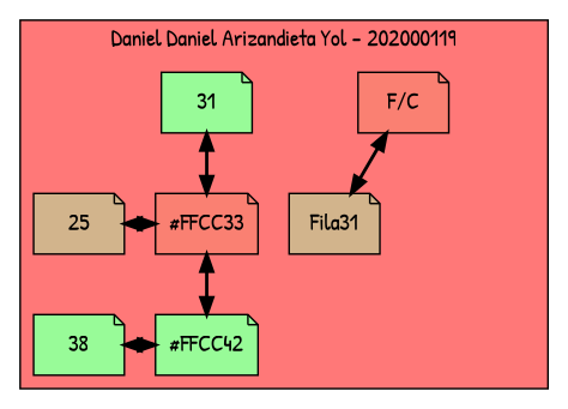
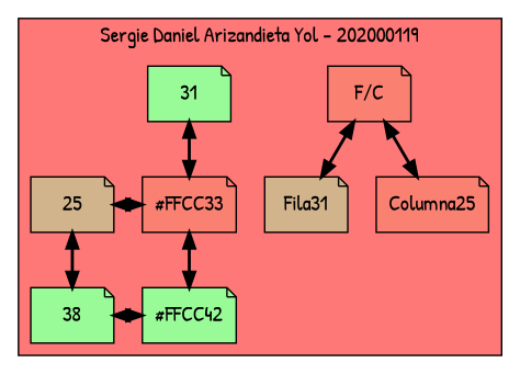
  digraph {
    fontname="Patrick Hand"
    node [fillcolor=salmon fontname="Patrick Hand" group=1 shape=note style=filled]
    edge [dir=both fontname="Patrick Hand" style=bold]
    n1 [label="F/C"]
    n2 [fillcolor=palegreen group=33 label=31]
    n3 [fillcolor=tan label=25]
    n4 [group=33 label="#FFCC33"]
    n5 [fillcolor=palegreen label=38]
    n6 [fillcolor=palegreen group=33 label="#FFCC42"]
    Fila31 [fillcolor=tan group=""]
+   Columna25 [group=""]
    subgraph cluster_1 {
      bgcolor="#FF7878"
-     label="Daniel Daniel Arizandieta Yol - 202000119"
+     label="Sergie Daniel Arizandieta Yol - 202000119"
      Fila31
+     Columna25
      subgraph sub_2 {
        bgcolor="#FF7878"
        label="Sergie Daniel Arizandieta Yol - 202000119"
        rank=same
        n1
        n2
      }
      subgraph sub_3 {
        bgcolor="#FF7878"
        label="Sergie Daniel Arizandieta Yol - 202000119"
        rank=same
        n3
        n4
      }
      subgraph sub_4 {
        bgcolor="#FF7878"
        label="Sergie Daniel Arizandieta Yol - 202000119"
        rank=same
        n5
        n6
      }
    }
    n1 -> Fila31
+   n1 -> Columna25
    n2 -> n4
    n3 -> n4
+   n3 -> n5
    n4 -> n6
    n5 -> n6
  }
